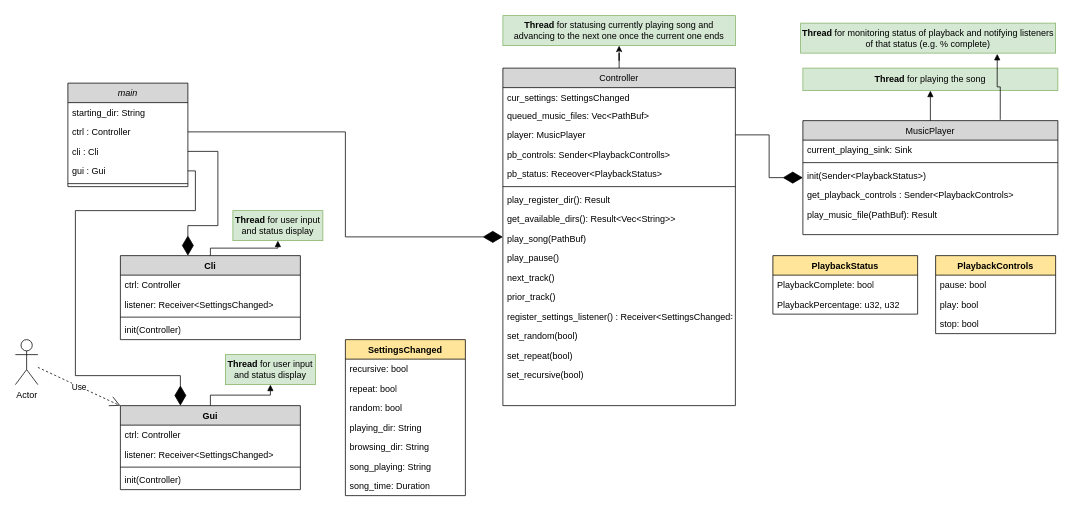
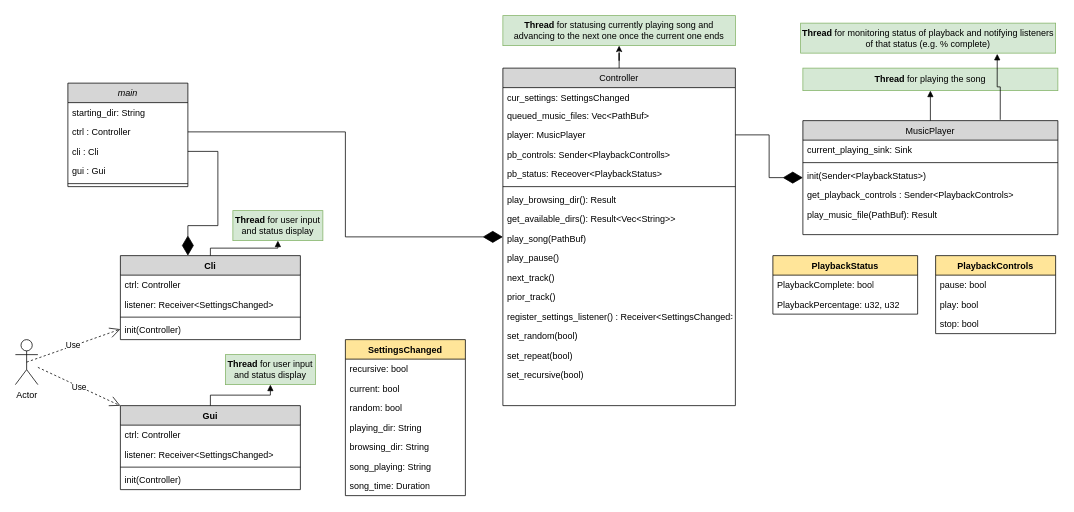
  <mxCell id="0" />
  <mxCell id="1" parent="0" />
  <mxCell id="2" value="main" style="swimlane;fontStyle=2;align=center;verticalAlign=top;childLayout=stackLayout;horizontal=1;startSize=26;horizontalStack=0;resizeParent=1;resizeLast=0;collapsible=1;marginBottom=0;rounded=0;shadow=0;strokeWidth=1;fillColor=#D6D6D6;" parent="1" vertex="1"><mxGeometry x="90" y="110" width="160" height="138" as="geometry"><mxRectangle x="230" y="140" width="160" height="26" as="alternateBounds" /></mxGeometry></mxCell>
  <mxCell id="3" value="starting_dir: String" style="text;align=left;verticalAlign=top;spacingLeft=4;spacingRight=4;overflow=hidden;rotatable=0;points=[[0,0.5],[1,0.5]];portConstraint=eastwest;" parent="2" vertex="1"><mxGeometry y="26" width="160" height="26" as="geometry" /></mxCell>
  <mxCell id="4" value="ctrl : Controller" style="text;align=left;verticalAlign=top;spacingLeft=4;spacingRight=4;overflow=hidden;rotatable=0;points=[[0,0.5],[1,0.5]];portConstraint=eastwest;" parent="2" vertex="1"><mxGeometry y="52" width="160" height="26" as="geometry" /></mxCell>
  <mxCell id="5" value="cli : Cli" style="text;align=left;verticalAlign=top;spacingLeft=4;spacingRight=4;overflow=hidden;rotatable=0;points=[[0,0.5],[1,0.5]];portConstraint=eastwest;" parent="2" vertex="1"><mxGeometry y="78" width="160" height="26" as="geometry" /></mxCell>
  <mxCell id="6" value="gui : Gui" style="text;align=left;verticalAlign=top;spacingLeft=4;spacingRight=4;overflow=hidden;rotatable=0;points=[[0,0.5],[1,0.5]];portConstraint=eastwest;" parent="2" vertex="1"><mxGeometry y="104" width="160" height="26" as="geometry" /></mxCell>
  <mxCell id="7" value="" style="line;html=1;strokeWidth=1;align=left;verticalAlign=middle;spacingTop=-1;spacingLeft=3;spacingRight=3;rotatable=0;labelPosition=right;points=[];portConstraint=eastwest;" parent="2" vertex="1"><mxGeometry y="130" width="160" height="8" as="geometry" /></mxCell>
  <mxCell id="8" value="MusicPlayer" style="swimlane;fontStyle=0;align=center;verticalAlign=top;childLayout=stackLayout;horizontal=1;startSize=26;horizontalStack=0;resizeParent=1;resizeLast=0;collapsible=1;marginBottom=0;rounded=0;shadow=0;strokeWidth=1;fillColor=#D6D6D6;" parent="1" vertex="1"><mxGeometry x="1070" y="160" width="340" height="152" as="geometry"><mxRectangle x="340" y="380" width="170" height="26" as="alternateBounds" /></mxGeometry></mxCell>
  <mxCell id="9" value="current_playing_sink: Sink" style="text;align=left;verticalAlign=top;spacingLeft=4;spacingRight=4;overflow=hidden;rotatable=0;points=[[0,0.5],[1,0.5]];portConstraint=eastwest;" parent="8" vertex="1"><mxGeometry y="26" width="340" height="26" as="geometry" /></mxCell>
  <mxCell id="10" value="" style="line;html=1;strokeWidth=1;align=left;verticalAlign=middle;spacingTop=-1;spacingLeft=3;spacingRight=3;rotatable=0;labelPosition=right;points=[];portConstraint=eastwest;" parent="8" vertex="1"><mxGeometry y="52" width="340" height="8" as="geometry" /></mxCell>
  <mxCell id="11" value="init(Sender&lt;PlaybackStatus&gt;)" style="text;align=left;verticalAlign=top;spacingLeft=4;spacingRight=4;overflow=hidden;rotatable=0;points=[[0,0.5],[1,0.5]];portConstraint=eastwest;" parent="8" vertex="1"><mxGeometry y="60" width="340" height="26" as="geometry" /></mxCell>
  <mxCell id="12" value="get_playback_controls : Sender&lt;PlaybackControls&gt;" style="text;align=left;verticalAlign=top;spacingLeft=4;spacingRight=4;overflow=hidden;rotatable=0;points=[[0,0.5],[1,0.5]];portConstraint=eastwest;" parent="8" vertex="1"><mxGeometry y="86" width="340" height="26" as="geometry" /></mxCell>
  <mxCell id="13" value="play_music_file(PathBuf): Result" style="text;align=left;verticalAlign=top;spacingLeft=4;spacingRight=4;overflow=hidden;rotatable=0;points=[[0,0.5],[1,0.5]];portConstraint=eastwest;" parent="8" vertex="1"><mxGeometry y="112" width="340" height="26" as="geometry" /></mxCell>
  <mxCell id="14" value="" style="edgeStyle=orthogonalEdgeStyle;rounded=0;orthogonalLoop=1;jettySize=auto;html=1;" parent="1" source="15" target="66" edge="1"><mxGeometry relative="1" as="geometry" /></mxCell>
  <mxCell id="15" value="Controller" style="swimlane;fontStyle=0;align=center;verticalAlign=top;childLayout=stackLayout;horizontal=1;startSize=26;horizontalStack=0;resizeParent=1;resizeLast=0;collapsible=1;marginBottom=0;rounded=0;shadow=0;strokeWidth=1;fillColor=#D6D6D6;" parent="1" vertex="1"><mxGeometry x="670" y="90" width="310" height="450" as="geometry"><mxRectangle x="550" y="140" width="160" height="26" as="alternateBounds" /></mxGeometry></mxCell>
  <mxCell id="16" value="cur_settings: SettingsChanged" style="text;align=left;verticalAlign=top;spacingLeft=4;spacingRight=4;overflow=hidden;rotatable=0;points=[[0,0.5],[1,0.5]];portConstraint=eastwest;" parent="15" vertex="1"><mxGeometry y="26" width="310" height="24" as="geometry" /></mxCell>
  <mxCell id="17" value="queued_music_files: Vec&lt;PathBuf&gt;" style="text;align=left;verticalAlign=top;spacingLeft=4;spacingRight=4;overflow=hidden;rotatable=0;points=[[0,0.5],[1,0.5]];portConstraint=eastwest;" parent="15" vertex="1"><mxGeometry y="50" width="310" height="26" as="geometry" /></mxCell>
  <mxCell id="18" value="player: MusicPlayer" style="text;align=left;verticalAlign=top;spacingLeft=4;spacingRight=4;overflow=hidden;rotatable=0;points=[[0,0.5],[1,0.5]];portConstraint=eastwest;" parent="15" vertex="1"><mxGeometry y="76" width="310" height="26" as="geometry" /></mxCell>
  <mxCell id="19" value="pb_controls: Sender&lt;PlaybackControlls&gt;" style="text;align=left;verticalAlign=top;spacingLeft=4;spacingRight=4;overflow=hidden;rotatable=0;points=[[0,0.5],[1,0.5]];portConstraint=eastwest;" parent="15" vertex="1"><mxGeometry y="102" width="310" height="26" as="geometry" /></mxCell>
  <mxCell id="20" value="pb_status: Receover&lt;PlaybackStatus&gt;" style="text;align=left;verticalAlign=top;spacingLeft=4;spacingRight=4;overflow=hidden;rotatable=0;points=[[0,0.5],[1,0.5]];portConstraint=eastwest;" parent="15" vertex="1"><mxGeometry y="128" width="310" height="26" as="geometry" /></mxCell>
  <mxCell id="21" value="" style="line;html=1;strokeWidth=1;align=left;verticalAlign=middle;spacingTop=-1;spacingLeft=3;spacingRight=3;rotatable=0;labelPosition=right;points=[];portConstraint=eastwest;" parent="15" vertex="1"><mxGeometry y="154" width="310" height="8" as="geometry" /></mxCell>
- <mxCell id="22" value="play_register_dir(): Result" style="text;align=left;verticalAlign=top;spacingLeft=4;spacingRight=4;overflow=hidden;rotatable=0;points=[[0,0.5],[1,0.5]];portConstraint=eastwest;" parent="15" vertex="1"><mxGeometry y="162" width="310" height="26" as="geometry" /></mxCell>
+ <mxCell id="22" value="play_browsing_dir(): Result" style="text;align=left;verticalAlign=top;spacingLeft=4;spacingRight=4;overflow=hidden;rotatable=0;points=[[0,0.5],[1,0.5]];portConstraint=eastwest;" parent="15" vertex="1"><mxGeometry y="162" width="310" height="26" as="geometry" /></mxCell>
  <mxCell id="23" value="get_available_dirs(): Result&lt;Vec&lt;String&gt;&gt;" style="text;align=left;verticalAlign=top;spacingLeft=4;spacingRight=4;overflow=hidden;rotatable=0;points=[[0,0.5],[1,0.5]];portConstraint=eastwest;" parent="15" vertex="1"><mxGeometry y="188" width="310" height="26" as="geometry" /></mxCell>
  <mxCell id="24" value="play_song(PathBuf)" style="text;align=left;verticalAlign=top;spacingLeft=4;spacingRight=4;overflow=hidden;rotatable=0;points=[[0,0.5],[1,0.5]];portConstraint=eastwest;" parent="15" vertex="1"><mxGeometry y="214" width="310" height="26" as="geometry" /></mxCell>
  <mxCell id="25" value="play_pause()" style="text;align=left;verticalAlign=top;spacingLeft=4;spacingRight=4;overflow=hidden;rotatable=0;points=[[0,0.5],[1,0.5]];portConstraint=eastwest;" parent="15" vertex="1"><mxGeometry y="240" width="310" height="26" as="geometry" /></mxCell>
  <mxCell id="26" value="next_track()" style="text;align=left;verticalAlign=top;spacingLeft=4;spacingRight=4;overflow=hidden;rotatable=0;points=[[0,0.5],[1,0.5]];portConstraint=eastwest;" parent="15" vertex="1"><mxGeometry y="266" width="310" height="26" as="geometry" /></mxCell>
  <mxCell id="27" value="prior_track()" style="text;align=left;verticalAlign=top;spacingLeft=4;spacingRight=4;overflow=hidden;rotatable=0;points=[[0,0.5],[1,0.5]];portConstraint=eastwest;" parent="15" vertex="1"><mxGeometry y="292" width="310" height="26" as="geometry" /></mxCell>
  <mxCell id="28" value="register_settings_listener() : Receiver&lt;SettingsChanged&gt;" style="text;align=left;verticalAlign=top;spacingLeft=4;spacingRight=4;overflow=hidden;rotatable=0;points=[[0,0.5],[1,0.5]];portConstraint=eastwest;" parent="15" vertex="1"><mxGeometry y="318" width="310" height="26" as="geometry" /></mxCell>
  <mxCell id="29" value="set_random(bool)" style="text;align=left;verticalAlign=top;spacingLeft=4;spacingRight=4;overflow=hidden;rotatable=0;points=[[0,0.5],[1,0.5]];portConstraint=eastwest;" parent="15" vertex="1"><mxGeometry y="344" width="310" height="26" as="geometry" /></mxCell>
  <mxCell id="30" value="set_repeat(bool)" style="text;align=left;verticalAlign=top;spacingLeft=4;spacingRight=4;overflow=hidden;rotatable=0;points=[[0,0.5],[1,0.5]];portConstraint=eastwest;" parent="15" vertex="1"><mxGeometry y="370" width="310" height="26" as="geometry" /></mxCell>
  <mxCell id="31" value="set_recursive(bool)" style="text;align=left;verticalAlign=top;spacingLeft=4;spacingRight=4;overflow=hidden;rotatable=0;points=[[0,0.5],[1,0.5]];portConstraint=eastwest;" parent="15" vertex="1"><mxGeometry y="396" width="310" height="26" as="geometry" /></mxCell>
  <mxCell id="32" value="" style="endArrow=diamondThin;endFill=1;endSize=24;html=1;rounded=0;edgeStyle=orthogonalEdgeStyle;" parent="1" source="4" target="15" edge="1"><mxGeometry width="160" relative="1" as="geometry"><mxPoint x="491" y="140" as="sourcePoint" /><mxPoint x="840" y="510" as="targetPoint" /></mxGeometry></mxCell>
  <mxCell id="33" value="" style="endArrow=diamondThin;endFill=1;endSize=24;html=1;rounded=0;edgeStyle=orthogonalEdgeStyle;" parent="1" source="18" target="8" edge="1"><mxGeometry width="160" relative="1" as="geometry"><mxPoint x="910" y="200" as="sourcePoint" /><mxPoint x="680" y="206" as="targetPoint" /></mxGeometry></mxCell>
  <mxCell id="34" value="Cli" style="swimlane;fontStyle=1;align=center;verticalAlign=top;childLayout=stackLayout;horizontal=1;startSize=26;horizontalStack=0;resizeParent=1;resizeParentMax=0;resizeLast=0;collapsible=1;marginBottom=0;whiteSpace=wrap;html=1;fillColor=#D6D6D6;" parent="1" vertex="1"><mxGeometry x="160" y="340" width="240" height="112" as="geometry" /></mxCell>
  <mxCell id="35" value="ctrl: Controller" style="text;strokeColor=none;fillColor=none;align=left;verticalAlign=top;spacingLeft=4;spacingRight=4;overflow=hidden;rotatable=0;points=[[0,0.5],[1,0.5]];portConstraint=eastwest;whiteSpace=wrap;html=1;" parent="34" vertex="1"><mxGeometry y="26" width="240" height="26" as="geometry" /></mxCell>
  <mxCell id="36" value="listener: Receiver&amp;lt;SettingsChanged&amp;gt;" style="text;strokeColor=none;fillColor=none;align=left;verticalAlign=top;spacingLeft=4;spacingRight=4;overflow=hidden;rotatable=0;points=[[0,0.5],[1,0.5]];portConstraint=eastwest;whiteSpace=wrap;html=1;" parent="34" vertex="1"><mxGeometry y="52" width="240" height="26" as="geometry" /></mxCell>
  <mxCell id="37" value="" style="line;strokeWidth=1;fillColor=none;align=left;verticalAlign=middle;spacingTop=-1;spacingLeft=3;spacingRight=3;rotatable=0;labelPosition=right;points=[];portConstraint=eastwest;strokeColor=inherit;" parent="34" vertex="1"><mxGeometry y="78" width="240" height="8" as="geometry" /></mxCell>
  <mxCell id="38" value="init(Controller)" style="text;strokeColor=none;fillColor=none;align=left;verticalAlign=top;spacingLeft=4;spacingRight=4;overflow=hidden;rotatable=0;points=[[0,0.5],[1,0.5]];portConstraint=eastwest;whiteSpace=wrap;html=1;" parent="34" vertex="1"><mxGeometry y="86" width="240" height="26" as="geometry" /></mxCell>
  <mxCell id="39" value="" style="endArrow=diamondThin;endFill=1;endSize=24;html=1;rounded=0;edgeStyle=orthogonalEdgeStyle;" parent="1" source="5" target="34" edge="1"><mxGeometry width="160" relative="1" as="geometry"><mxPoint x="500" y="155" as="sourcePoint" /><mxPoint x="580" y="198" as="targetPoint" /><Array as="points"><mxPoint x="290" y="201" /><mxPoint x="290" y="300" /><mxPoint x="250" y="300" /></Array></mxGeometry></mxCell>
  <mxCell id="40" value="Gui" style="swimlane;fontStyle=1;align=center;verticalAlign=top;childLayout=stackLayout;horizontal=1;startSize=26;horizontalStack=0;resizeParent=1;resizeParentMax=0;resizeLast=0;collapsible=1;marginBottom=0;whiteSpace=wrap;html=1;fillColor=#D6D6D6;" parent="1" vertex="1"><mxGeometry x="160" y="540" width="240" height="112" as="geometry" /></mxCell>
  <mxCell id="41" value="ctrl: Controller" style="text;strokeColor=none;fillColor=none;align=left;verticalAlign=top;spacingLeft=4;spacingRight=4;overflow=hidden;rotatable=0;points=[[0,0.5],[1,0.5]];portConstraint=eastwest;whiteSpace=wrap;html=1;" parent="40" vertex="1"><mxGeometry y="26" width="240" height="26" as="geometry" /></mxCell>
  <mxCell id="42" value="listener: Receiver&amp;lt;SettingsChanged&amp;gt;" style="text;strokeColor=none;fillColor=none;align=left;verticalAlign=top;spacingLeft=4;spacingRight=4;overflow=hidden;rotatable=0;points=[[0,0.5],[1,0.5]];portConstraint=eastwest;whiteSpace=wrap;html=1;" parent="40" vertex="1"><mxGeometry y="52" width="240" height="26" as="geometry" /></mxCell>
  <mxCell id="43" value="" style="line;strokeWidth=1;fillColor=none;align=left;verticalAlign=middle;spacingTop=-1;spacingLeft=3;spacingRight=3;rotatable=0;labelPosition=right;points=[];portConstraint=eastwest;strokeColor=inherit;" parent="40" vertex="1"><mxGeometry y="78" width="240" height="8" as="geometry" /></mxCell>
  <mxCell id="44" value="init(Controller)" style="text;strokeColor=none;fillColor=none;align=left;verticalAlign=top;spacingLeft=4;spacingRight=4;overflow=hidden;rotatable=0;points=[[0,0.5],[1,0.5]];portConstraint=eastwest;whiteSpace=wrap;html=1;" parent="40" vertex="1"><mxGeometry y="86" width="240" height="26" as="geometry" /></mxCell>
- <mxCell id="45" value="" style="endArrow=diamondThin;endFill=1;endSize=24;html=1;rounded=0;edgeStyle=orthogonalEdgeStyle;" parent="1" source="6" target="40" edge="1"><mxGeometry width="160" relative="1" as="geometry"><mxPoint x="80" y="240" as="sourcePoint" /><mxPoint x="550" y="360" as="targetPoint" /><Array as="points"><mxPoint x="260" y="227" /><mxPoint x="260" y="280" /><mxPoint x="100" y="280" /><mxPoint x="100" y="500" /><mxPoint x="240" y="500" /></Array></mxGeometry></mxCell>
  <mxCell id="46" value="SettingsChanged" style="swimlane;fontStyle=1;align=center;verticalAlign=top;childLayout=stackLayout;horizontal=1;startSize=26;horizontalStack=0;resizeParent=1;resizeParentMax=0;resizeLast=0;collapsible=1;marginBottom=0;whiteSpace=wrap;html=1;fillColor=#FFE599;" parent="1" vertex="1"><mxGeometry x="460" y="452" width="160" height="208" as="geometry" /></mxCell>
  <mxCell id="47" value="recursive: bool" style="text;strokeColor=none;fillColor=none;align=left;verticalAlign=top;spacingLeft=4;spacingRight=4;overflow=hidden;rotatable=0;points=[[0,0.5],[1,0.5]];portConstraint=eastwest;whiteSpace=wrap;html=1;" parent="46" vertex="1"><mxGeometry y="26" width="160" height="26" as="geometry" /></mxCell>
- <mxCell id="48" value="repeat: bool" style="text;strokeColor=none;fillColor=none;align=left;verticalAlign=top;spacingLeft=4;spacingRight=4;overflow=hidden;rotatable=0;points=[[0,0.5],[1,0.5]];portConstraint=eastwest;whiteSpace=wrap;html=1;" parent="46" vertex="1"><mxGeometry y="52" width="160" height="26" as="geometry" /></mxCell>
+ <mxCell id="48" value="current: bool" style="text;strokeColor=none;fillColor=none;align=left;verticalAlign=top;spacingLeft=4;spacingRight=4;overflow=hidden;rotatable=0;points=[[0,0.5],[1,0.5]];portConstraint=eastwest;whiteSpace=wrap;html=1;" parent="46" vertex="1"><mxGeometry y="52" width="160" height="26" as="geometry" /></mxCell>
  <mxCell id="49" value="random: bool" style="text;strokeColor=none;fillColor=none;align=left;verticalAlign=top;spacingLeft=4;spacingRight=4;overflow=hidden;rotatable=0;points=[[0,0.5],[1,0.5]];portConstraint=eastwest;whiteSpace=wrap;html=1;" parent="46" vertex="1"><mxGeometry y="78" width="160" height="26" as="geometry" /></mxCell>
  <mxCell id="50" value="playing_dir: String" style="text;strokeColor=none;fillColor=none;align=left;verticalAlign=top;spacingLeft=4;spacingRight=4;overflow=hidden;rotatable=0;points=[[0,0.5],[1,0.5]];portConstraint=eastwest;whiteSpace=wrap;html=1;" parent="46" vertex="1"><mxGeometry y="104" width="160" height="26" as="geometry" /></mxCell>
  <mxCell id="51" value="browsing_dir: String" style="text;strokeColor=none;fillColor=none;align=left;verticalAlign=top;spacingLeft=4;spacingRight=4;overflow=hidden;rotatable=0;points=[[0,0.5],[1,0.5]];portConstraint=eastwest;whiteSpace=wrap;html=1;" parent="46" vertex="1"><mxGeometry y="130" width="160" height="26" as="geometry" /></mxCell>
  <mxCell id="52" value="song_playing: String" style="text;strokeColor=none;fillColor=none;align=left;verticalAlign=top;spacingLeft=4;spacingRight=4;overflow=hidden;rotatable=0;points=[[0,0.5],[1,0.5]];portConstraint=eastwest;whiteSpace=wrap;html=1;" parent="46" vertex="1"><mxGeometry y="156" width="160" height="26" as="geometry" /></mxCell>
  <mxCell id="53" value="song_time: Duration" style="text;strokeColor=none;fillColor=none;align=left;verticalAlign=top;spacingLeft=4;spacingRight=4;overflow=hidden;rotatable=0;points=[[0,0.5],[1,0.5]];portConstraint=eastwest;whiteSpace=wrap;html=1;" parent="46" vertex="1"><mxGeometry y="182" width="160" height="26" as="geometry" /></mxCell>
  <mxCell id="54" value="PlaybackControls" style="swimlane;fontStyle=1;align=center;verticalAlign=top;childLayout=stackLayout;horizontal=1;startSize=26;horizontalStack=0;resizeParent=1;resizeParentMax=0;resizeLast=0;collapsible=1;marginBottom=0;whiteSpace=wrap;html=1;fillColor=#FFE599;" parent="1" vertex="1"><mxGeometry x="1247" y="340" width="160" height="104" as="geometry" /></mxCell>
  <mxCell id="55" value="pause: bool" style="text;strokeColor=none;fillColor=none;align=left;verticalAlign=top;spacingLeft=4;spacingRight=4;overflow=hidden;rotatable=0;points=[[0,0.5],[1,0.5]];portConstraint=eastwest;whiteSpace=wrap;html=1;" parent="54" vertex="1"><mxGeometry y="26" width="160" height="26" as="geometry" /></mxCell>
  <mxCell id="56" value="play: bool" style="text;strokeColor=none;fillColor=none;align=left;verticalAlign=top;spacingLeft=4;spacingRight=4;overflow=hidden;rotatable=0;points=[[0,0.5],[1,0.5]];portConstraint=eastwest;whiteSpace=wrap;html=1;" parent="54" vertex="1"><mxGeometry y="52" width="160" height="26" as="geometry" /></mxCell>
  <mxCell id="57" value="stop: bool" style="text;strokeColor=none;fillColor=none;align=left;verticalAlign=top;spacingLeft=4;spacingRight=4;overflow=hidden;rotatable=0;points=[[0,0.5],[1,0.5]];portConstraint=eastwest;whiteSpace=wrap;html=1;" parent="54" vertex="1"><mxGeometry y="78" width="160" height="26" as="geometry" /></mxCell>
  <mxCell id="58" value="PlaybackStatus" style="swimlane;fontStyle=1;align=center;verticalAlign=top;childLayout=stackLayout;horizontal=1;startSize=26;horizontalStack=0;resizeParent=1;resizeParentMax=0;resizeLast=0;collapsible=1;marginBottom=0;whiteSpace=wrap;html=1;fillColor=#FFE599;" parent="1" vertex="1"><mxGeometry x="1030" y="340" width="193" height="78" as="geometry" /></mxCell>
  <mxCell id="59" value="PlaybackComplete: bool" style="text;strokeColor=none;fillColor=none;align=left;verticalAlign=top;spacingLeft=4;spacingRight=4;overflow=hidden;rotatable=0;points=[[0,0.5],[1,0.5]];portConstraint=eastwest;whiteSpace=wrap;html=1;" parent="58" vertex="1"><mxGeometry y="26" width="193" height="26" as="geometry" /></mxCell>
  <mxCell id="60" value="PlaybackPercentage: u32, u32" style="text;strokeColor=none;fillColor=none;align=left;verticalAlign=top;spacingLeft=4;spacingRight=4;overflow=hidden;rotatable=0;points=[[0,0.5],[1,0.5]];portConstraint=eastwest;whiteSpace=wrap;html=1;" parent="58" vertex="1"><mxGeometry y="52" width="193" height="26" as="geometry" /></mxCell>
  <mxCell id="61" value="Actor" style="shape=umlActor;verticalLabelPosition=bottom;verticalAlign=top;html=1;" parent="1" vertex="1"><mxGeometry x="20" y="452" width="30" height="60" as="geometry" /></mxCell>
+ <mxCell id="62" value="Use" style="endArrow=open;endSize=12;dashed=1;html=1;rounded=0;exitX=0.5;exitY=0.5;exitDx=0;exitDy=0;exitPerimeter=0;" parent="1" source="61" target="34" edge="1"><mxGeometry width="160" relative="1" as="geometry"><mxPoint x="-30" y="550" as="sourcePoint" /><mxPoint x="130" y="550" as="targetPoint" /></mxGeometry></mxCell>
  <mxCell id="63" value="Use" style="endArrow=open;endSize=12;dashed=1;html=1;rounded=0;" parent="1" source="61" target="40" edge="1"><mxGeometry width="160" relative="1" as="geometry"><mxPoint x="-105" y="457" as="sourcePoint" /><mxPoint x="170" y="421" as="targetPoint" /></mxGeometry></mxCell>
  <mxCell id="64" value="&lt;b&gt;Thread&lt;/b&gt;&amp;nbsp;for playing the song" style="html=1;whiteSpace=wrap;fillColor=#d5e8d4;strokeColor=#82b366;" parent="1" vertex="1"><mxGeometry x="1070" y="90" width="340" height="30" as="geometry" /></mxCell>
  <mxCell id="65" value="" style="endArrow=block;endFill=1;html=1;edgeStyle=orthogonalEdgeStyle;align=left;verticalAlign=top;rounded=0;entryX=0.5;entryY=1;entryDx=0;entryDy=0;" parent="1" source="8" target="64" edge="1"><mxGeometry relative="1" as="geometry"><mxPoint x="1460" y="170" as="sourcePoint" /><mxPoint x="1620" y="170" as="targetPoint" /></mxGeometry></mxCell>
  <mxCell id="66" value="&lt;b&gt;Thread&lt;/b&gt;&amp;nbsp;for statusing currently playing song and advancing to the next one once the current one ends" style="html=1;whiteSpace=wrap;fillColor=#d5e8d4;strokeColor=#82b366;" parent="1" vertex="1"><mxGeometry x="670" y="20" width="310" height="40" as="geometry" /></mxCell>
  <mxCell id="67" value="&lt;b&gt;Thread&lt;/b&gt;&amp;nbsp;for user input and status display" style="html=1;whiteSpace=wrap;fillColor=#d5e8d4;strokeColor=#82b366;" parent="1" vertex="1"><mxGeometry x="310" y="280" width="120" height="40" as="geometry" /></mxCell>
  <mxCell id="68" value="&lt;b&gt;Thread&lt;/b&gt;&amp;nbsp;for user input and status display" style="html=1;whiteSpace=wrap;fillColor=#d5e8d4;strokeColor=#82b366;" parent="1" vertex="1"><mxGeometry x="300" y="472" width="120" height="40" as="geometry" /></mxCell>
  <mxCell id="69" value="" style="endArrow=block;endFill=1;html=1;edgeStyle=orthogonalEdgeStyle;align=left;verticalAlign=top;rounded=0;" parent="1" source="34" target="67" edge="1"><mxGeometry relative="1" as="geometry"><mxPoint x="1250" y="170" as="sourcePoint" /><mxPoint x="1250" y="140" as="targetPoint" /></mxGeometry></mxCell>
  <mxCell id="70" value="" style="endArrow=block;endFill=1;html=1;edgeStyle=orthogonalEdgeStyle;align=left;verticalAlign=top;rounded=0;" parent="1" source="40" target="68" edge="1"><mxGeometry relative="1" as="geometry"><mxPoint x="1260" y="180" as="sourcePoint" /><mxPoint x="1260" y="150" as="targetPoint" /></mxGeometry></mxCell>
  <mxCell id="71" value="&lt;b&gt;Thread&lt;/b&gt;&amp;nbsp;for monitoring status of playback and notifying listeners of that status (e.g. % complete)" style="html=1;whiteSpace=wrap;fillColor=#d5e8d4;strokeColor=#82b366;" vertex="1" parent="1"><mxGeometry x="1067" y="30" width="340" height="40" as="geometry" /></mxCell>
  <mxCell id="72" value="" style="endArrow=block;endFill=1;html=1;edgeStyle=orthogonalEdgeStyle;align=left;verticalAlign=top;rounded=0;entryX=0.771;entryY=1.025;entryDx=0;entryDy=0;exitX=0.774;exitY=-0.007;exitDx=0;exitDy=0;exitPerimeter=0;entryPerimeter=0;" edge="1" parent="1" source="8" target="71"><mxGeometry relative="1" as="geometry"><mxPoint x="1250" y="170" as="sourcePoint" /><mxPoint x="1250" y="140" as="targetPoint" /></mxGeometry></mxCell>
